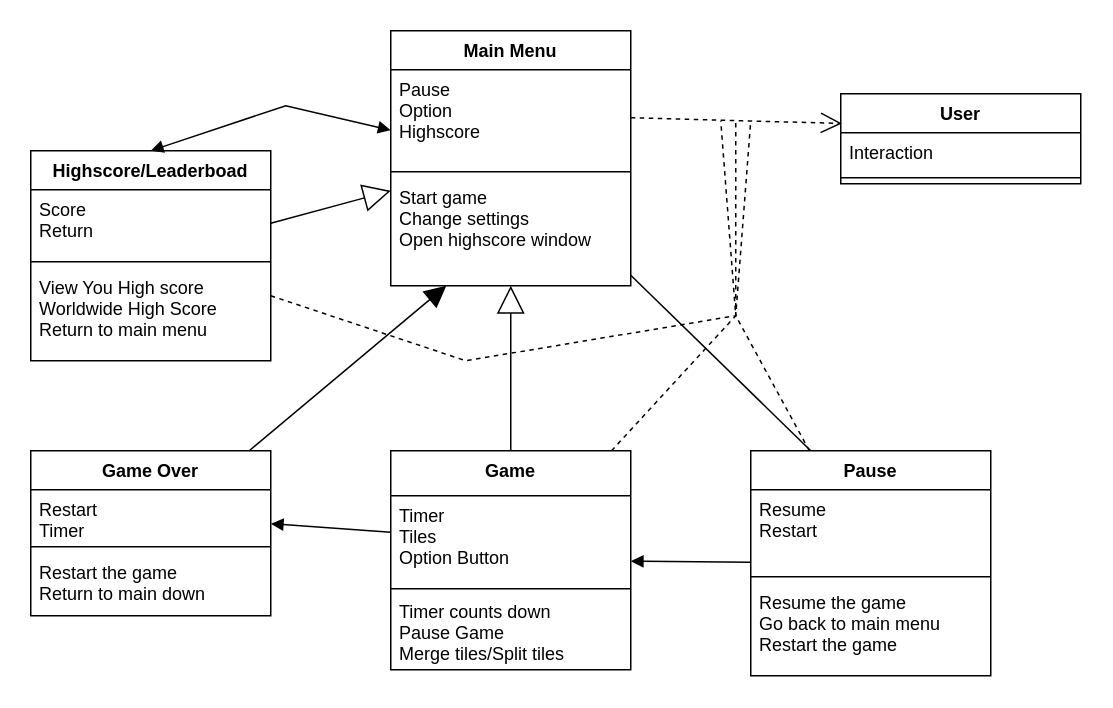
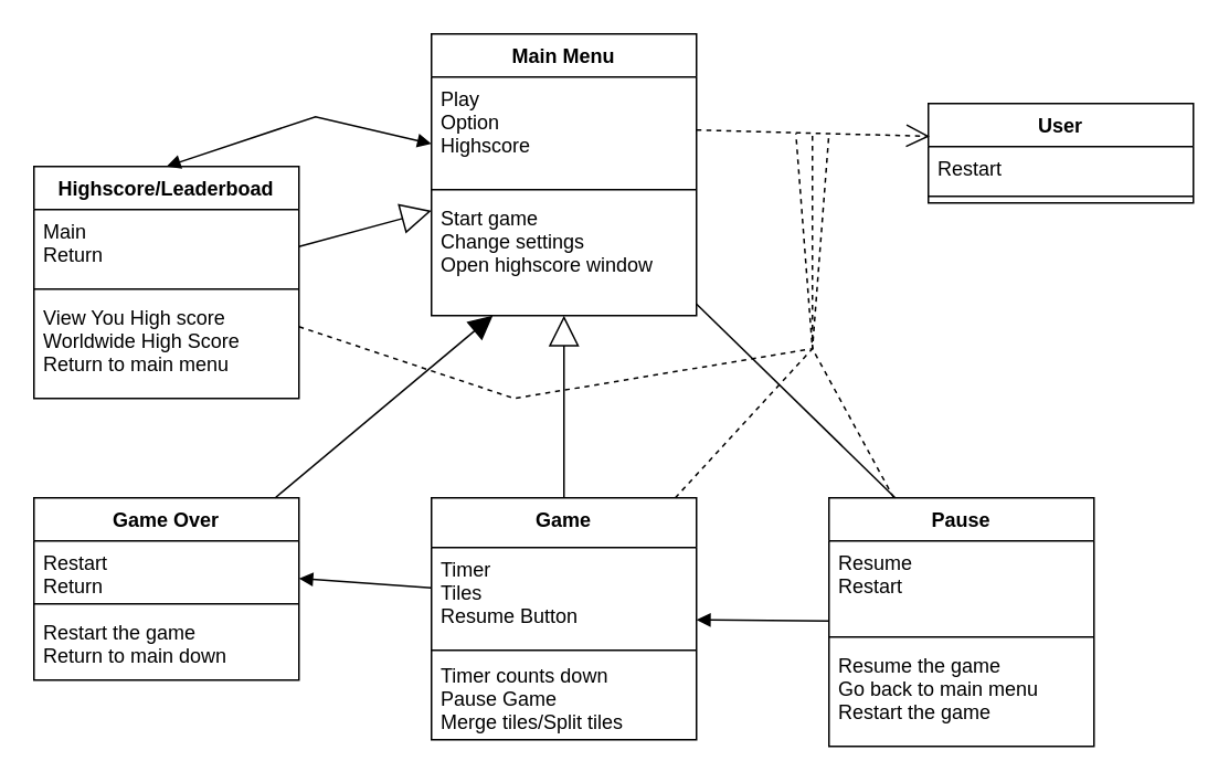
  <mxCell id="0" />
  <mxCell id="1" parent="0" />
  <mxCell id="2" value="Game" style="swimlane;fontStyle=1;align=center;verticalAlign=top;childLayout=stackLayout;horizontal=1;startSize=30;horizontalStack=0;resizeParent=1;resizeParentMax=0;resizeLast=0;collapsible=1;marginBottom=0;" vertex="1" parent="1"><mxGeometry x="260" y="300" width="160" height="146" as="geometry" /></mxCell>
  <mxCell id="3" value="&lt;br&gt;" style="endArrow=block;endSize=16;endFill=0;html=1;rounded=0;" edge="1" parent="2" target="12"><mxGeometry width="160" relative="1" as="geometry"><mxPoint x="80" as="sourcePoint" /><mxPoint x="130" y="-50" as="targetPoint" /><Array as="points" /></mxGeometry></mxCell>
- <mxCell id="4" value="Timer&#10;Tiles&#10;Option Button" style="text;strokeColor=none;fillColor=none;align=left;verticalAlign=top;spacingLeft=4;spacingRight=4;overflow=hidden;rotatable=0;points=[[0,0.5],[1,0.5]];portConstraint=eastwest;" vertex="1" parent="2"><mxGeometry y="30" width="160" height="60" as="geometry" /></mxCell>
+ <mxCell id="4" value="Timer&#10;Tiles&#10;Resume Button" style="text;strokeColor=none;fillColor=none;align=left;verticalAlign=top;spacingLeft=4;spacingRight=4;overflow=hidden;rotatable=0;points=[[0,0.5],[1,0.5]];portConstraint=eastwest;" vertex="1" parent="2"><mxGeometry y="30" width="160" height="60" as="geometry" /></mxCell>
  <mxCell id="5" value="" style="line;strokeWidth=1;fillColor=none;align=left;verticalAlign=middle;spacingTop=-1;spacingLeft=3;spacingRight=3;rotatable=0;labelPosition=right;points=[];portConstraint=eastwest;strokeColor=inherit;" vertex="1" parent="2"><mxGeometry y="90" width="160" height="4" as="geometry" /></mxCell>
  <mxCell id="6" value="Timer counts down&#10;Pause Game&#10;Merge tiles/Split tiles" style="text;strokeColor=none;fillColor=none;align=left;verticalAlign=top;spacingLeft=4;spacingRight=4;overflow=hidden;rotatable=0;points=[[0,0.5],[1,0.5]];portConstraint=eastwest;" vertex="1" parent="2"><mxGeometry y="94" width="160" height="52" as="geometry" /></mxCell>
  <mxCell id="7" value="Highscore/Leaderboad" style="swimlane;fontStyle=1;align=center;verticalAlign=top;childLayout=stackLayout;horizontal=1;startSize=26;horizontalStack=0;resizeParent=1;resizeParentMax=0;resizeLast=0;collapsible=1;marginBottom=0;" vertex="1" parent="1"><mxGeometry x="20" y="100" width="160" height="140" as="geometry" /></mxCell>
  <mxCell id="8" value="" style="endArrow=block;startArrow=block;endFill=1;startFill=1;html=1;rounded=0;" edge="1" parent="7" target="12"><mxGeometry width="160" relative="1" as="geometry"><mxPoint x="80" as="sourcePoint" /><mxPoint x="240" as="targetPoint" /><Array as="points"><mxPoint x="170" y="-30" /></Array></mxGeometry></mxCell>
- <mxCell id="9" value="Score&#10;Return" style="text;strokeColor=none;fillColor=none;align=left;verticalAlign=top;spacingLeft=4;spacingRight=4;overflow=hidden;rotatable=0;points=[[0,0.5],[1,0.5]];portConstraint=eastwest;" vertex="1" parent="7"><mxGeometry y="26" width="160" height="44" as="geometry" /></mxCell>
+ <mxCell id="9" value="Main&#10;Return" style="text;strokeColor=none;fillColor=none;align=left;verticalAlign=top;spacingLeft=4;spacingRight=4;overflow=hidden;rotatable=0;points=[[0,0.5],[1,0.5]];portConstraint=eastwest;" vertex="1" parent="7"><mxGeometry y="26" width="160" height="44" as="geometry" /></mxCell>
  <mxCell id="10" value="" style="line;strokeWidth=1;fillColor=none;align=left;verticalAlign=middle;spacingTop=-1;spacingLeft=3;spacingRight=3;rotatable=0;labelPosition=right;points=[];portConstraint=eastwest;strokeColor=inherit;" vertex="1" parent="7"><mxGeometry y="70" width="160" height="8" as="geometry" /></mxCell>
  <mxCell id="11" value="View You High score&#10;Worldwide High Score&#10;Return to main menu" style="text;strokeColor=none;fillColor=none;align=left;verticalAlign=top;spacingLeft=4;spacingRight=4;overflow=hidden;rotatable=0;points=[[0,0.5],[1,0.5]];portConstraint=eastwest;" vertex="1" parent="7"><mxGeometry y="78" width="160" height="62" as="geometry" /></mxCell>
  <mxCell id="12" value="Main Menu" style="swimlane;fontStyle=1;align=center;verticalAlign=top;childLayout=stackLayout;horizontal=1;startSize=26;horizontalStack=0;resizeParent=1;resizeParentMax=0;resizeLast=0;collapsible=1;marginBottom=0;" vertex="1" parent="1"><mxGeometry x="260" y="20" width="160" height="170" as="geometry" /></mxCell>
- <mxCell id="13" value="Pause&#10;Option&#10;Highscore" style="text;strokeColor=none;fillColor=none;align=left;verticalAlign=top;spacingLeft=4;spacingRight=4;overflow=hidden;rotatable=0;points=[[0,0.5],[1,0.5]];portConstraint=eastwest;" vertex="1" parent="12"><mxGeometry y="26" width="160" height="64" as="geometry" /></mxCell>
+ <mxCell id="13" value="Play&#10;Option&#10;Highscore" style="text;strokeColor=none;fillColor=none;align=left;verticalAlign=top;spacingLeft=4;spacingRight=4;overflow=hidden;rotatable=0;points=[[0,0.5],[1,0.5]];portConstraint=eastwest;" vertex="1" parent="12"><mxGeometry y="26" width="160" height="64" as="geometry" /></mxCell>
  <mxCell id="14" value="" style="line;strokeWidth=1;fillColor=none;align=left;verticalAlign=middle;spacingTop=-1;spacingLeft=3;spacingRight=3;rotatable=0;labelPosition=right;points=[];portConstraint=eastwest;strokeColor=inherit;" vertex="1" parent="12"><mxGeometry y="90" width="160" height="8" as="geometry" /></mxCell>
  <mxCell id="15" value="Start game&#10;Change settings&#10;Open highscore window" style="text;strokeColor=none;fillColor=none;align=left;verticalAlign=top;spacingLeft=4;spacingRight=4;overflow=hidden;rotatable=0;points=[[0,0.5],[1,0.5]];portConstraint=eastwest;" vertex="1" parent="12"><mxGeometry y="98" width="160" height="72" as="geometry" /></mxCell>
  <mxCell id="16" value="Pause" style="swimlane;fontStyle=1;align=center;verticalAlign=top;childLayout=stackLayout;horizontal=1;startSize=26;horizontalStack=0;resizeParent=1;resizeParentMax=0;resizeLast=0;collapsible=1;marginBottom=0;" vertex="1" parent="1"><mxGeometry x="500" y="300" width="160" height="150" as="geometry" /></mxCell>
  <mxCell id="17" value="Resume&#10;Restart" style="text;strokeColor=none;fillColor=none;align=left;verticalAlign=top;spacingLeft=4;spacingRight=4;overflow=hidden;rotatable=0;points=[[0,0.5],[1,0.5]];portConstraint=eastwest;" vertex="1" parent="16"><mxGeometry y="26" width="160" height="54" as="geometry" /></mxCell>
  <mxCell id="18" value="" style="line;strokeWidth=1;fillColor=none;align=left;verticalAlign=middle;spacingTop=-1;spacingLeft=3;spacingRight=3;rotatable=0;labelPosition=right;points=[];portConstraint=eastwest;strokeColor=inherit;" vertex="1" parent="16"><mxGeometry y="80" width="160" height="8" as="geometry" /></mxCell>
  <mxCell id="19" value="Resume the game&#10;Go back to main menu&#10;Restart the game" style="text;strokeColor=none;fillColor=none;align=left;verticalAlign=top;spacingLeft=4;spacingRight=4;overflow=hidden;rotatable=0;points=[[0,0.5],[1,0.5]];portConstraint=eastwest;" vertex="1" parent="16"><mxGeometry y="88" width="160" height="62" as="geometry" /></mxCell>
  <mxCell id="20" value="User" style="swimlane;fontStyle=1;align=center;verticalAlign=top;childLayout=stackLayout;horizontal=1;startSize=26;horizontalStack=0;resizeParent=1;resizeParentMax=0;resizeLast=0;collapsible=1;marginBottom=0;" vertex="1" parent="1"><mxGeometry x="560" y="62" width="160" height="60" as="geometry" /></mxCell>
- <mxCell id="21" value="Interaction" style="text;strokeColor=none;fillColor=none;align=left;verticalAlign=top;spacingLeft=4;spacingRight=4;overflow=hidden;rotatable=0;points=[[0,0.5],[1,0.5]];portConstraint=eastwest;" vertex="1" parent="20"><mxGeometry y="26" width="160" height="26" as="geometry" /></mxCell>
+ <mxCell id="21" value="Restart" style="text;strokeColor=none;fillColor=none;align=left;verticalAlign=top;spacingLeft=4;spacingRight=4;overflow=hidden;rotatable=0;points=[[0,0.5],[1,0.5]];portConstraint=eastwest;" vertex="1" parent="20"><mxGeometry y="26" width="160" height="26" as="geometry" /></mxCell>
  <mxCell id="22" value="" style="line;strokeWidth=1;fillColor=none;align=left;verticalAlign=middle;spacingTop=-1;spacingLeft=3;spacingRight=3;rotatable=0;labelPosition=right;points=[];portConstraint=eastwest;strokeColor=inherit;" vertex="1" parent="20"><mxGeometry y="52" width="160" height="8" as="geometry" /></mxCell>
  <mxCell id="23" value="" style="endArrow=none;endFill=1;endSize=12;html=1;rounded=0;exitX=0.25;exitY=0;exitDx=0;exitDy=0;" edge="1" parent="1" source="16" target="12"><mxGeometry width="160" relative="1" as="geometry"><mxPoint x="580" y="300" as="sourcePoint" /><mxPoint x="740" y="300" as="targetPoint" /></mxGeometry></mxCell>
  <mxCell id="24" value="&lt;br&gt;" style="endArrow=block;endSize=16;endFill=0;html=1;rounded=0;" edge="1" parent="1" source="7" target="12"><mxGeometry width="160" relative="1" as="geometry"><mxPoint x="190" y="240" as="sourcePoint" /><mxPoint x="190" y="130" as="targetPoint" /><Array as="points" /></mxGeometry></mxCell>
  <mxCell id="25" value="" style="endArrow=open;endSize=12;dashed=1;html=1;rounded=0;exitX=1;exitY=0.5;exitDx=0;exitDy=0;entryX=0.005;entryY=0.33;entryDx=0;entryDy=0;entryPerimeter=0;" edge="1" parent="1" source="13" target="20"><mxGeometry width="160" relative="1" as="geometry"><mxPoint x="380" y="30" as="sourcePoint" /><mxPoint x="540" y="30" as="targetPoint" /><Array as="points" /></mxGeometry></mxCell>
  <mxCell id="26" value="" style="endArrow=none;dashed=1;html=1;rounded=0;" edge="1" parent="1" source="2"><mxGeometry width="50" height="50" relative="1" as="geometry"><mxPoint x="400" y="280" as="sourcePoint" /><mxPoint x="480" y="80" as="targetPoint" /><Array as="points"><mxPoint x="490" y="210" /></Array></mxGeometry></mxCell>
  <mxCell id="27" value="" style="endArrow=none;dashed=1;html=1;rounded=0;" edge="1" parent="1" source="16"><mxGeometry width="50" height="50" relative="1" as="geometry"><mxPoint x="630" y="270" as="sourcePoint" /><mxPoint x="490" y="80" as="targetPoint" /><Array as="points"><mxPoint x="490" y="210" /></Array></mxGeometry></mxCell>
  <mxCell id="28" value="" style="endArrow=none;dashed=1;html=1;rounded=0;" edge="1" parent="1" source="7"><mxGeometry width="50" height="50" relative="1" as="geometry"><mxPoint x="150" y="310" as="sourcePoint" /><mxPoint x="500" y="80" as="targetPoint" /><Array as="points"><mxPoint x="310" y="240" /><mxPoint x="490" y="210" /></Array></mxGeometry></mxCell>
  <mxCell id="29" value="" style="endArrow=none;startArrow=block;endFill=1;startFill=1;html=1;rounded=0;" edge="1" parent="1" source="2" target="16"><mxGeometry width="160" relative="1" as="geometry"><mxPoint x="480" y="481.05" as="sourcePoint" /><mxPoint x="620" y="356.959" as="targetPoint" /></mxGeometry></mxCell>
  <mxCell id="30" value="Game Over" style="swimlane;fontStyle=1;align=center;verticalAlign=top;childLayout=stackLayout;horizontal=1;startSize=26;horizontalStack=0;resizeParent=1;resizeParentMax=0;resizeLast=0;collapsible=1;marginBottom=0;" vertex="1" parent="1"><mxGeometry x="20" y="300" width="160" height="110" as="geometry" /></mxCell>
- <mxCell id="31" value="Restart&#10;Timer" style="text;strokeColor=none;fillColor=none;align=left;verticalAlign=top;spacingLeft=4;spacingRight=4;overflow=hidden;rotatable=0;points=[[0,0.5],[1,0.5]];portConstraint=eastwest;" vertex="1" parent="30"><mxGeometry y="26" width="160" height="34" as="geometry" /></mxCell>
+ <mxCell id="31" value="Restart&#10;Return" style="text;strokeColor=none;fillColor=none;align=left;verticalAlign=top;spacingLeft=4;spacingRight=4;overflow=hidden;rotatable=0;points=[[0,0.5],[1,0.5]];portConstraint=eastwest;" vertex="1" parent="30"><mxGeometry y="26" width="160" height="34" as="geometry" /></mxCell>
  <mxCell id="32" value="" style="line;strokeWidth=1;fillColor=none;align=left;verticalAlign=middle;spacingTop=-1;spacingLeft=3;spacingRight=3;rotatable=0;labelPosition=right;points=[];portConstraint=eastwest;strokeColor=inherit;" vertex="1" parent="30"><mxGeometry y="60" width="160" height="8" as="geometry" /></mxCell>
  <mxCell id="33" value="Restart the game&#10;Return to main down" style="text;strokeColor=none;fillColor=none;align=left;verticalAlign=top;spacingLeft=4;spacingRight=4;overflow=hidden;rotatable=0;points=[[0,0.5],[1,0.5]];portConstraint=eastwest;" vertex="1" parent="30"><mxGeometry y="68" width="160" height="42" as="geometry" /></mxCell>
  <mxCell id="34" value="" style="endArrow=block;endFill=1;endSize=12;html=1;rounded=0;" edge="1" parent="1" source="30" target="15"><mxGeometry width="160" relative="1" as="geometry"><mxPoint x="340" y="337" as="sourcePoint" /><mxPoint x="220" y="220" as="targetPoint" /></mxGeometry></mxCell>
  <mxCell id="35" value="" style="endArrow=none;startArrow=block;endFill=1;startFill=1;html=1;rounded=0;" edge="1" parent="1" source="31" target="4"><mxGeometry width="160" relative="1" as="geometry"><mxPoint x="180" y="359.997" as="sourcePoint" /><mxPoint x="260" y="360.663" as="targetPoint" /></mxGeometry></mxCell>
